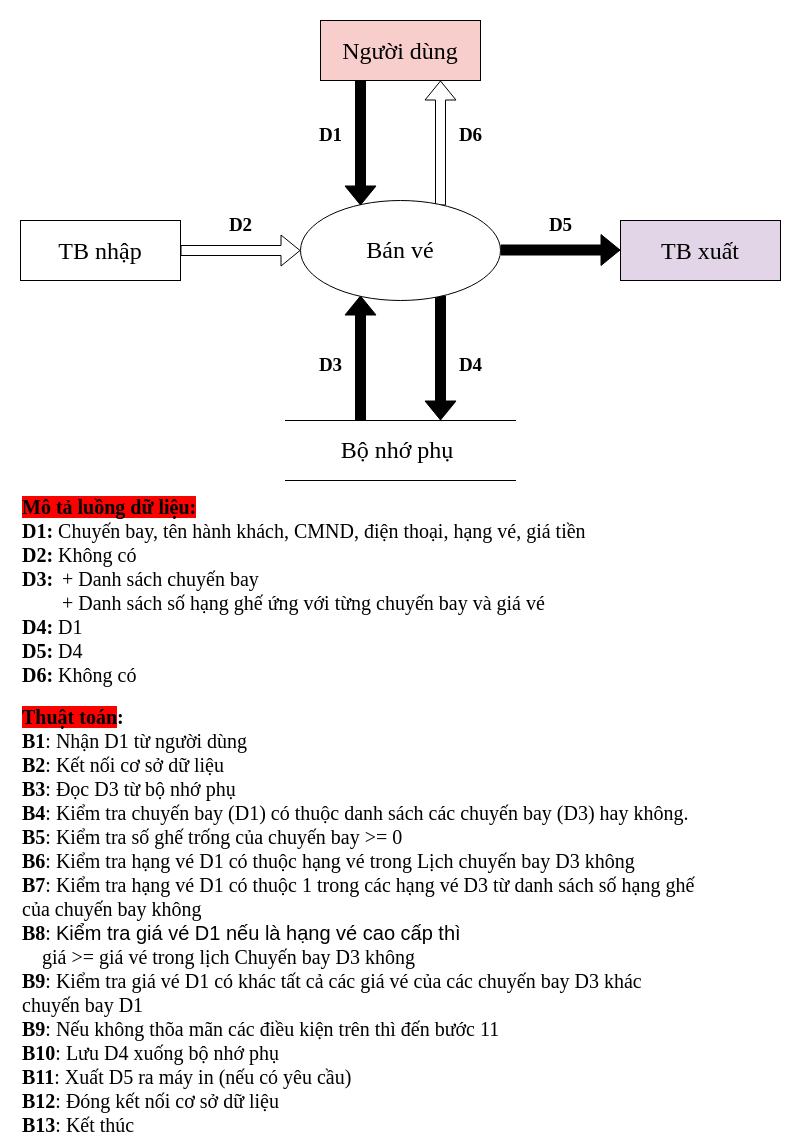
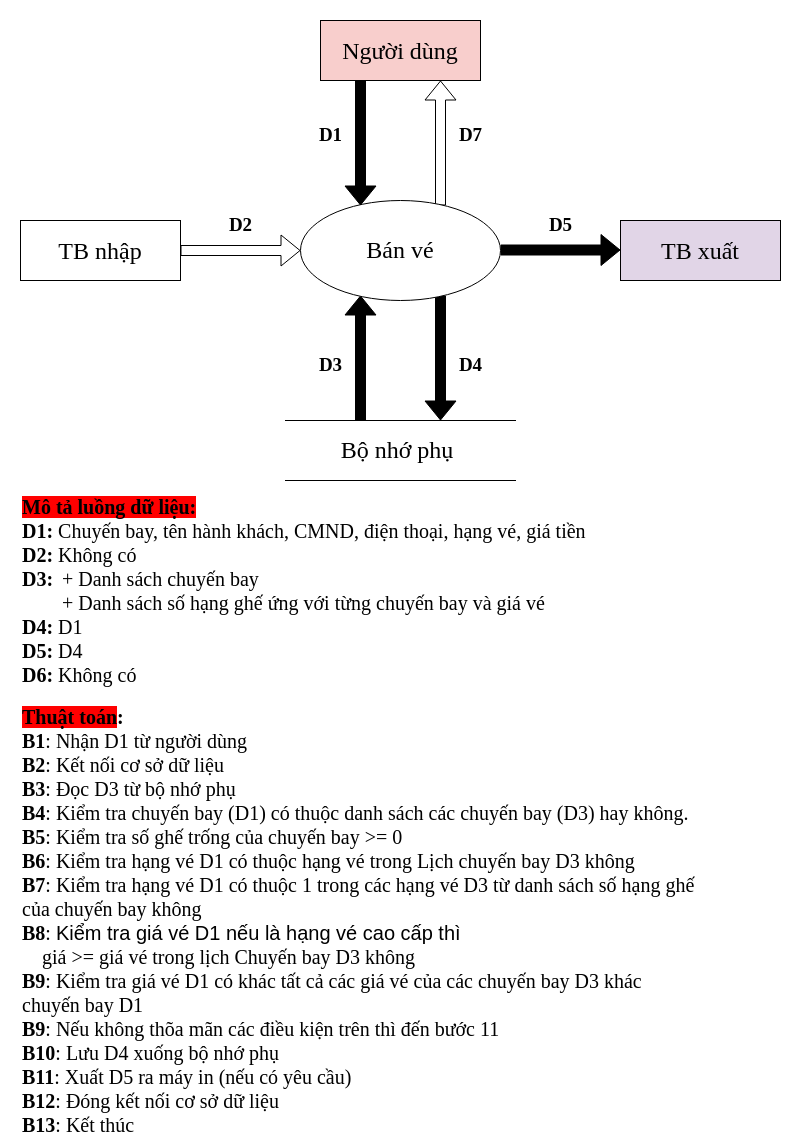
  <mxCell id="0" />
  <mxCell id="1" parent="0" />
  <mxCell id="2" value="&lt;p style=&quot;line-height: 100%; font-size: 24px;&quot;&gt;&lt;font style=&quot;font-size: 24px;&quot;&gt;Người dùng&lt;/font&gt;&lt;/p&gt;" style="rounded=0;whiteSpace=wrap;html=1;fontFamily=Times New Roman;fontSize=24;fillColor=#f8cecc;" parent="1" vertex="1"><mxGeometry x="320" y="20" width="160" height="60" as="geometry" /></mxCell>
  <mxCell id="3" value="" style="shape=flexArrow;endArrow=classic;html=1;rounded=0;exitX=0.25;exitY=1;exitDx=0;exitDy=0;entryX=0.305;entryY=0.05;entryDx=0;entryDy=0;entryPerimeter=0;" parent="1" edge="1"><mxGeometry width="50" height="50" relative="1" as="geometry"><mxPoint x="440" y="205" as="sourcePoint" /><mxPoint x="440" y="80" as="targetPoint" /></mxGeometry></mxCell>
  <mxCell id="4" value="&lt;p style=&quot;line-height: 100%; font-size: 24px;&quot;&gt;&lt;font style=&quot;font-size: 24px;&quot;&gt;TB nhập&lt;/font&gt;&lt;/p&gt;" style="rounded=0;whiteSpace=wrap;html=1;fontFamily=Times New Roman;fontSize=24;" parent="1" vertex="1"><mxGeometry x="20" y="220" width="160" height="60" as="geometry" /></mxCell>
  <mxCell id="5" value="&lt;p style=&quot;line-height: 100%; font-size: 24px;&quot;&gt;&lt;font style=&quot;font-size: 24px;&quot;&gt;TB xuất&lt;/font&gt;&lt;/p&gt;" style="rounded=0;whiteSpace=wrap;html=1;fontFamily=Times New Roman;fontSize=24;fillColor=#e1d5e7;" parent="1" vertex="1"><mxGeometry x="620" y="220" width="160" height="60" as="geometry" /></mxCell>
  <mxCell id="6" value="Bộ nhớ phụ&amp;nbsp;" style="shape=partialRectangle;whiteSpace=wrap;html=1;left=0;right=0;fillColor=none;fontFamily=Times New Roman;fontSize=24;" parent="1" vertex="1"><mxGeometry x="285" y="420" width="230" height="60" as="geometry" /></mxCell>
  <mxCell id="7" value="" style="shape=flexArrow;endArrow=classic;html=1;rounded=0;exitX=0.25;exitY=1;exitDx=0;exitDy=0;entryX=0.305;entryY=0.05;entryDx=0;entryDy=0;entryPerimeter=0;width=10;fillColor=#000000;" parent="1" edge="1"><mxGeometry width="50" height="50" relative="1" as="geometry"><mxPoint x="440" y="295" as="sourcePoint" /><mxPoint x="440" y="420" as="targetPoint" /></mxGeometry></mxCell>
  <mxCell id="8" value="" style="shape=flexArrow;endArrow=classic;html=1;rounded=0;exitX=1;exitY=0.5;exitDx=0;exitDy=0;entryX=0;entryY=0.5;entryDx=0;entryDy=0;width=10;" parent="1" source="4" target="11" edge="1"><mxGeometry width="50" height="50" relative="1" as="geometry"><mxPoint x="220" y="210" as="sourcePoint" /><mxPoint x="221" y="335" as="targetPoint" /></mxGeometry></mxCell>
  <mxCell id="9" value="" style="shape=flexArrow;endArrow=classic;html=1;rounded=0;exitX=1;exitY=0.5;exitDx=0;exitDy=0;entryX=0;entryY=0.5;entryDx=0;entryDy=0;width=10;fillColor=#000000;" parent="1" edge="1"><mxGeometry width="50" height="50" relative="1" as="geometry"><mxPoint x="500" y="249.5" as="sourcePoint" /><mxPoint x="620" y="249.5" as="targetPoint" /></mxGeometry></mxCell>
  <mxCell id="10" value="" style="shape=flexArrow;endArrow=classic;html=1;rounded=0;exitX=0.25;exitY=1;exitDx=0;exitDy=0;entryX=0.305;entryY=0.05;entryDx=0;entryDy=0;entryPerimeter=0;fillColor=#000000;" parent="1" edge="1"><mxGeometry width="50" height="50" relative="1" as="geometry"><mxPoint x="360" y="420" as="sourcePoint" /><mxPoint x="360" y="295" as="targetPoint" /></mxGeometry></mxCell>
  <mxCell id="11" value="&lt;font style=&quot;font-size: 24px;&quot;&gt;Bán vé&lt;/font&gt;" style="ellipse;whiteSpace=wrap;html=1;fontFamily=Times New Roman;fontSize=24;" parent="1" vertex="1"><mxGeometry x="300" y="200" width="200" height="100" as="geometry" /></mxCell>
  <mxCell id="12" value="" style="shape=flexArrow;endArrow=classic;html=1;rounded=0;exitX=0.25;exitY=1;exitDx=0;exitDy=0;entryX=0.305;entryY=0.05;entryDx=0;entryDy=0;entryPerimeter=0;width=10;fillColor=#000000;" parent="1" edge="1"><mxGeometry width="50" height="50" relative="1" as="geometry"><mxPoint x="360" y="80" as="sourcePoint" /><mxPoint x="360" y="205" as="targetPoint" /></mxGeometry></mxCell>
  <mxCell id="13" value="D1" style="text;html=1;align=center;verticalAlign=middle;resizable=0;points=[];autosize=1;strokeColor=none;fillColor=none;fontSize=19;fontStyle=1;fontFamily=Times New Roman;" parent="1" vertex="1"><mxGeometry x="305" y="115" width="50" height="40" as="geometry" /></mxCell>
- <mxCell id="14" value="D6" style="text;html=1;align=center;verticalAlign=middle;resizable=0;points=[];autosize=1;strokeColor=none;fillColor=none;fontSize=19;fontStyle=1;fontFamily=Times New Roman;" parent="1" vertex="1"><mxGeometry x="445" y="115" width="50" height="40" as="geometry" /></mxCell>
+ <mxCell id="14" value="D7" style="text;html=1;align=center;verticalAlign=middle;resizable=0;points=[];autosize=1;strokeColor=none;fillColor=none;fontSize=19;fontStyle=1;fontFamily=Times New Roman;" parent="1" vertex="1"><mxGeometry x="445" y="115" width="50" height="40" as="geometry" /></mxCell>
  <mxCell id="15" value="D3" style="text;html=1;align=center;verticalAlign=middle;resizable=0;points=[];autosize=1;strokeColor=none;fillColor=none;fontSize=19;fontStyle=1;fontFamily=Times New Roman;" parent="1" vertex="1"><mxGeometry x="305" y="345" width="50" height="40" as="geometry" /></mxCell>
  <mxCell id="16" value="D4" style="text;html=1;align=center;verticalAlign=middle;resizable=0;points=[];autosize=1;strokeColor=none;fillColor=none;fontSize=19;fontStyle=1;fontFamily=Times New Roman;" parent="1" vertex="1"><mxGeometry x="445" y="345" width="50" height="40" as="geometry" /></mxCell>
  <mxCell id="17" value="D2" style="text;html=1;align=center;verticalAlign=middle;resizable=0;points=[];autosize=1;strokeColor=none;fillColor=none;fontSize=19;fontStyle=1;fontFamily=Times New Roman;" parent="1" vertex="1"><mxGeometry x="215" y="205" width="50" height="40" as="geometry" /></mxCell>
  <mxCell id="18" value="D5" style="text;html=1;align=center;verticalAlign=middle;resizable=0;points=[];autosize=1;strokeColor=none;fillColor=none;fontSize=19;fontStyle=1;fontFamily=Times New Roman;" parent="1" vertex="1"><mxGeometry x="535" y="205" width="50" height="40" as="geometry" /></mxCell>
  <mxCell id="19" value="&lt;font face=&quot;Times New Roman&quot; style=&quot;font-size: 20px;&quot;&gt;&lt;b&gt;&lt;span style=&quot;background-color: rgb(255, 0, 0);&quot;&gt;Mô tả luồng dữ liệu:&lt;br&gt;&lt;/span&gt;D1: &lt;/b&gt;Chuyến bay, tên hành khách, CMND, điện thoại, hạng vé, giá tiền&lt;br&gt;&lt;div style=&quot;&quot;&gt;&lt;b style=&quot;background-color: initial;&quot;&gt;D2: &lt;/b&gt;&lt;span style=&quot;background-color: initial;&quot;&gt;Không có&lt;/span&gt;&lt;/div&gt;&lt;b&gt;D3: &lt;/b&gt;&lt;span style=&quot;font-weight: bold; white-space: pre;&quot;&gt;&#09;&lt;/span&gt;+&lt;b&gt;&amp;nbsp;&lt;/b&gt;Danh sách chuyến bay&amp;nbsp;&lt;br&gt;&lt;span style=&quot;white-space: pre;&quot;&gt;&#09;&lt;/span&gt;+ Danh sách số hạng ghế ứng với từng chuyến bay và giá vé&amp;nbsp;&lt;br&gt;&lt;b&gt;D4: &lt;/b&gt;D1&lt;br&gt;&lt;b&gt;D5: &lt;/b&gt;D4&lt;br&gt;&lt;b&gt;D6: &lt;/b&gt;Không có&lt;/font&gt;" style="text;html=1;align=left;verticalAlign=middle;whiteSpace=wrap;rounded=0;" parent="1" vertex="1"><mxGeometry x="20" y="490" width="590" height="200" as="geometry" /></mxCell>
  <mxCell id="20" value="&lt;font style=&quot;font-size: 20px;&quot;&gt;&lt;font face=&quot;Times New Roman&quot;&gt;&lt;b&gt;&lt;span style=&quot;background-color: rgb(255, 0, 0);&quot;&gt;Thuật toán&lt;/span&gt;:&lt;br&gt;B1&lt;/b&gt;: Nhận D1 từ người dùng&lt;br&gt;&lt;b&gt;B2&lt;/b&gt;: Kết nối cơ sở dữ liệu&lt;br&gt;&lt;b&gt;B3&lt;/b&gt;: Đọc D3 từ bộ nhớ phụ&lt;br&gt;&lt;b&gt;B4&lt;/b&gt;: Kiểm tra chuyến bay (D1) có thuộc danh sách các chuyến bay (D3) hay không.&lt;br&gt;&lt;b&gt;B5&lt;/b&gt;: Kiểm tra số ghế trống của chuyến bay &amp;gt;= 0&lt;br&gt;&lt;b&gt;B6&lt;/b&gt;: Kiểm tra hạng vé D1 có thuộc hạng vé trong Lịch chuyến bay D3 không&lt;br&gt;&lt;b&gt;B7&lt;/b&gt;: Kiểm tra hạng vé D1 có thuộc 1 trong các hạng vé D3 từ danh sách số hạng ghế của chuyến bay không&lt;br&gt;&lt;b&gt;B8&lt;/b&gt;:&amp;nbsp;&lt;/font&gt;Kiểm tra giá vé D1 nếu là hạng vé cao cấp thì&lt;br style=&quot;font-family: &amp;quot;Times New Roman&amp;quot;;&quot;&gt;&lt;span style=&quot;font-family: &amp;quot;Times New Roman&amp;quot;;&quot;&gt;&lt;span style=&quot;white-space: pre;&quot;&gt;&amp;nbsp;&amp;nbsp;&amp;nbsp;&amp;nbsp;&lt;/span&gt;&lt;/span&gt;&lt;span style=&quot;font-family: &amp;quot;Times New Roman&amp;quot;;&quot;&gt;giá &amp;gt;= giá vé trong lịch Chuyến bay D3 không&lt;br&gt;&lt;/span&gt;&lt;font face=&quot;Times New Roman&quot;&gt;&lt;b&gt;B9&lt;/b&gt;: Kiểm tra giá vé D1 có khác tất cả các giá vé của các chuyến bay D3 khác chuyến bay D1&lt;br&gt;&lt;b&gt;B9&lt;/b&gt;: Nếu không thõa mãn các điều kiện trên thì đến bước 11&lt;br&gt;&lt;b&gt;B10&lt;/b&gt;: Lưu D4 xuống bộ nhớ phụ&lt;br&gt;&lt;b&gt;B11&lt;/b&gt;: Xuất D5 ra máy in (nếu có yêu cầu)&lt;br&gt;&lt;b&gt;B12&lt;/b&gt;: Đóng kết nối cơ sở dữ liệu&lt;br&gt;&lt;b&gt;B13&lt;/b&gt;: Kết thúc&lt;/font&gt;&lt;br&gt;&lt;/font&gt;" style="text;html=1;align=left;verticalAlign=middle;whiteSpace=wrap;rounded=0;" parent="1" vertex="1"><mxGeometry x="20" y="740" width="680" height="360" as="geometry" /></mxCell>
